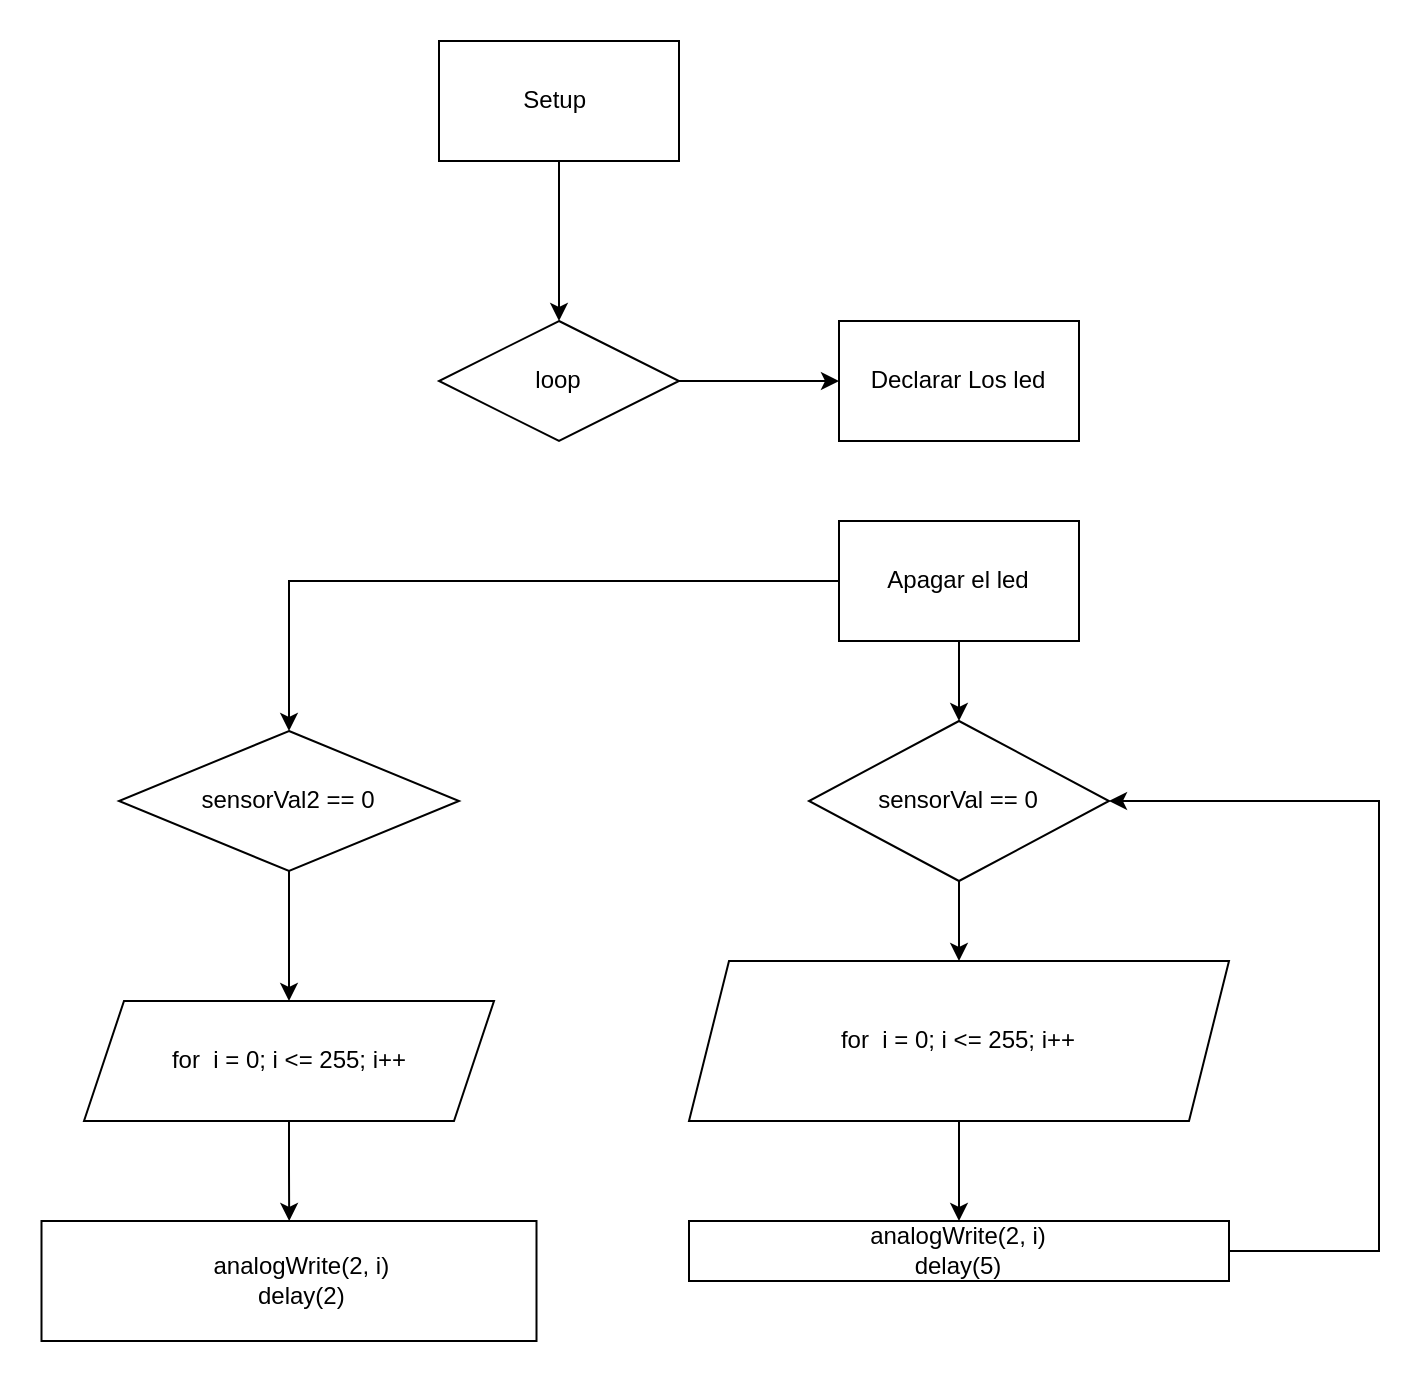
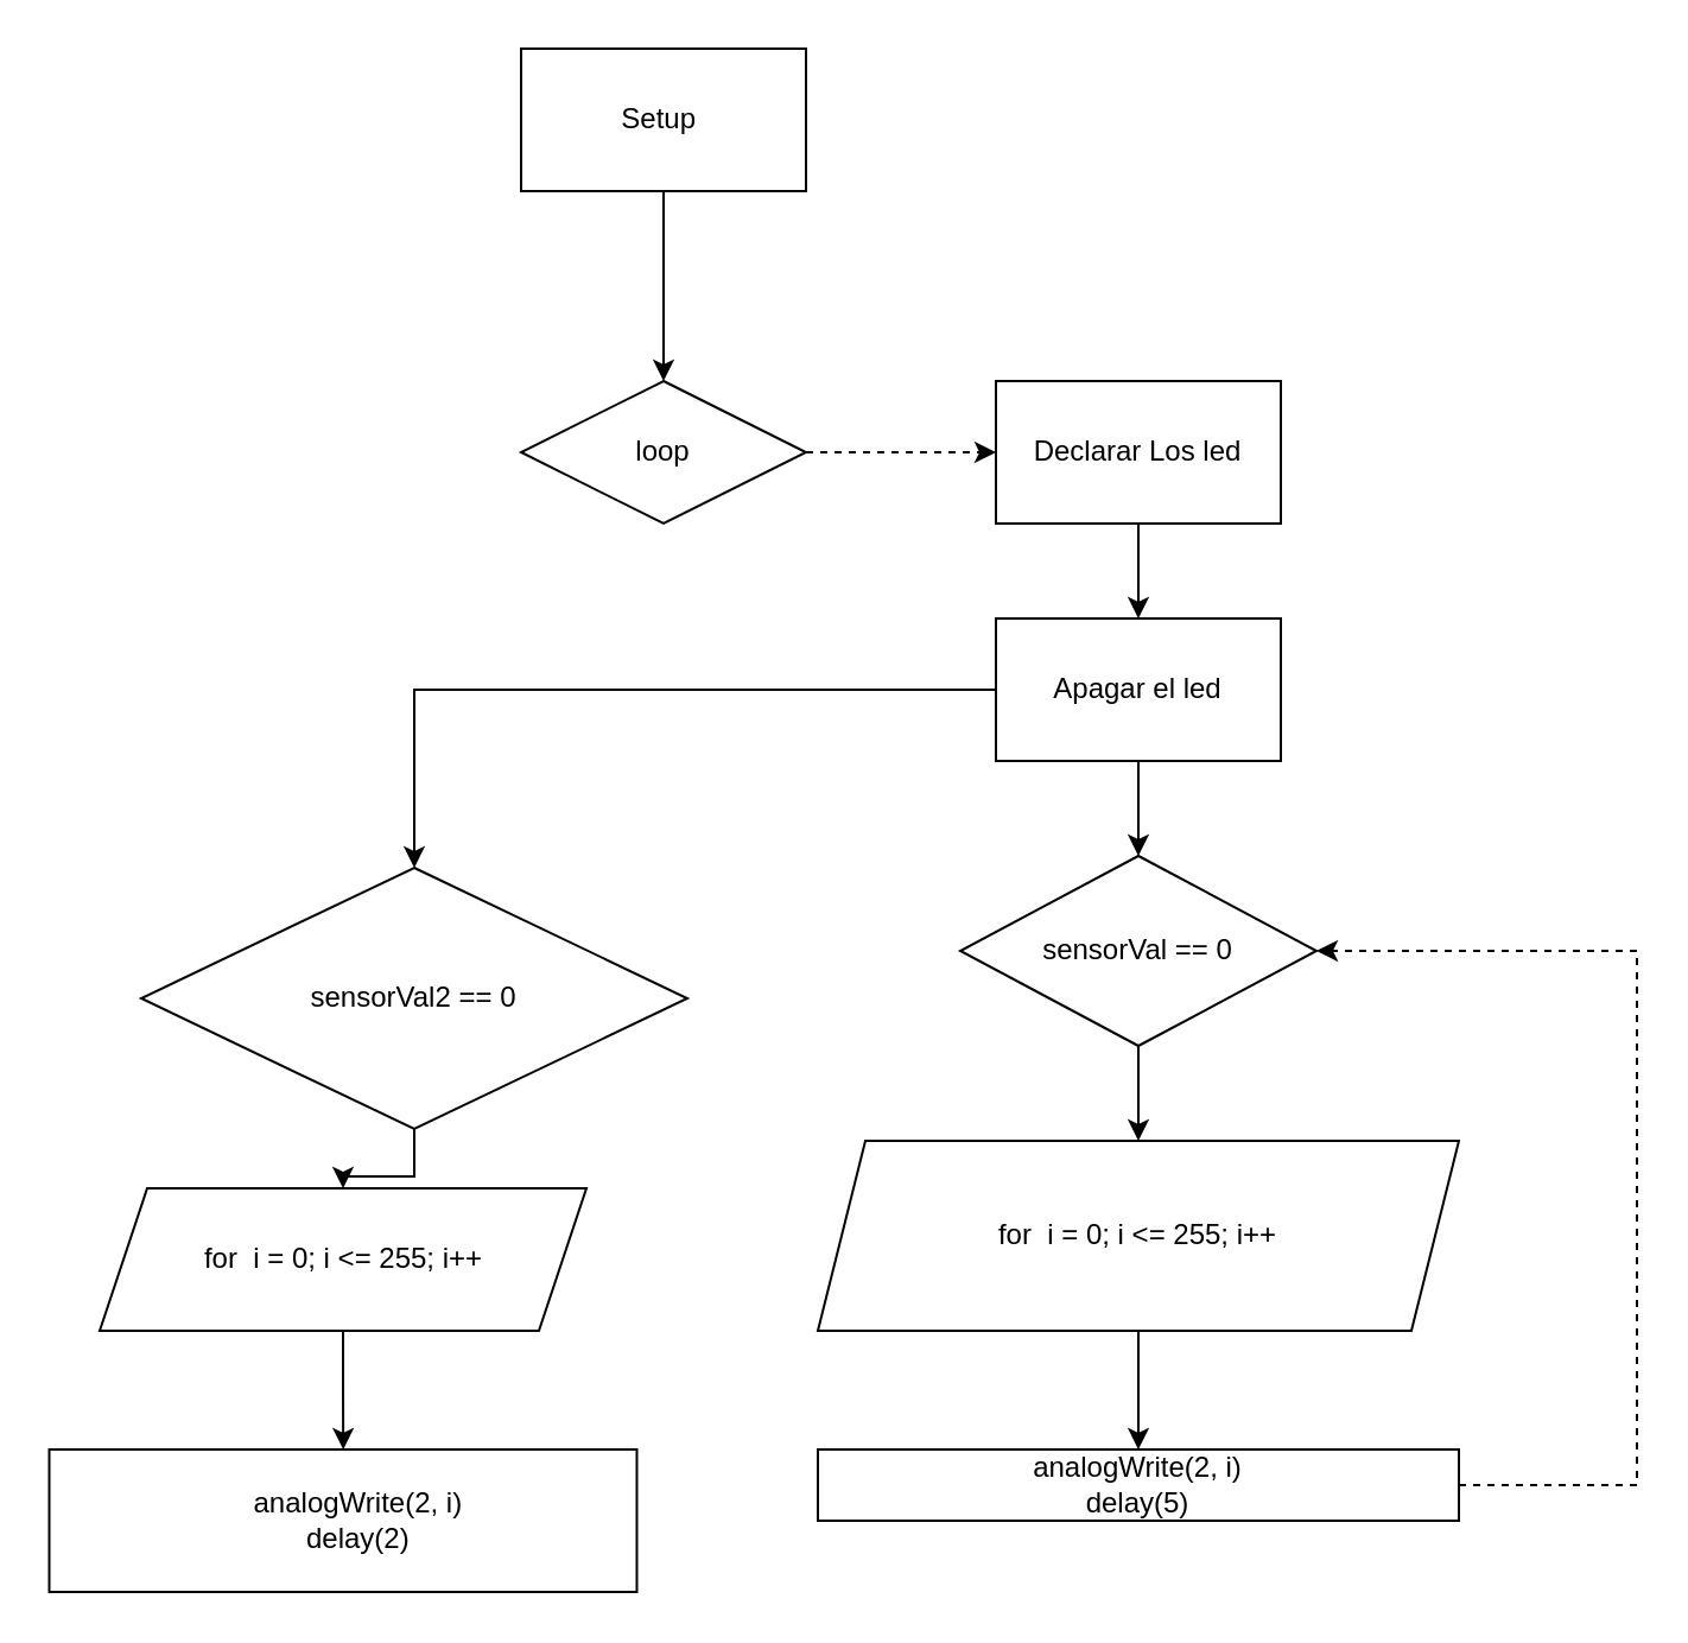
  <mxCell id="0" />
  <mxCell id="1" parent="0" />
  <mxCell id="2" value="" style="edgeStyle=orthogonalEdgeStyle;rounded=0;orthogonalLoop=1;jettySize=auto;html=1;" edge="1" parent="1" source="3" target="5"><mxGeometry relative="1" as="geometry" /></mxCell>
  <mxCell id="3" value="Setup&amp;nbsp;" style="rounded=0;whiteSpace=wrap;html=1;" vertex="1" parent="1"><mxGeometry x="219" y="20" width="120" height="60" as="geometry" /></mxCell>
- <mxCell id="4" value="" style="edgeStyle=orthogonalEdgeStyle;rounded=0;orthogonalLoop=1;jettySize=auto;html=1;" edge="1" parent="1" source="5" target="7"><mxGeometry relative="1" as="geometry" /></mxCell>
+ <mxCell id="4" value="" style="edgeStyle=orthogonalEdgeStyle;rounded=0;orthogonalLoop=1;jettySize=auto;html=1;dashed=1;" edge="1" parent="1" source="5" target="7"><mxGeometry relative="1" as="geometry" /></mxCell>
  <mxCell id="5" value="loop" style="rhombus;whiteSpace=wrap;html=1;" vertex="1" parent="1"><mxGeometry x="219" y="160" width="120" height="60" as="geometry" /></mxCell>
+ <mxCell id="6" style="edgeStyle=orthogonalEdgeStyle;rounded=0;orthogonalLoop=1;jettySize=auto;html=1;entryX=0.5;entryY=0;entryDx=0;entryDy=0;" edge="1" parent="1" source="7" target="10"><mxGeometry relative="1" as="geometry" /></mxCell>
  <mxCell id="7" value="Declarar Los led" style="whiteSpace=wrap;html=1;rounded=0;" vertex="1" parent="1"><mxGeometry x="419" y="160" width="120" height="60" as="geometry" /></mxCell>
  <mxCell id="8" value="" style="edgeStyle=orthogonalEdgeStyle;rounded=0;orthogonalLoop=1;jettySize=auto;html=1;" edge="1" parent="1" source="10" target="12"><mxGeometry relative="1" as="geometry" /></mxCell>
  <mxCell id="9" value="" style="edgeStyle=orthogonalEdgeStyle;rounded=0;orthogonalLoop=1;jettySize=auto;html=1;" edge="1" parent="1" source="10" target="18"><mxGeometry relative="1" as="geometry" /></mxCell>
  <mxCell id="10" value="Apagar el led" style="whiteSpace=wrap;html=1;rounded=0;" vertex="1" parent="1"><mxGeometry x="419" y="260" width="120" height="60" as="geometry" /></mxCell>
  <mxCell id="11" value="" style="edgeStyle=orthogonalEdgeStyle;rounded=0;orthogonalLoop=1;jettySize=auto;html=1;" edge="1" parent="1" source="12" target="14"><mxGeometry relative="1" as="geometry" /></mxCell>
  <mxCell id="12" value="sensorVal == 0" style="rhombus;whiteSpace=wrap;html=1;rounded=0;" vertex="1" parent="1"><mxGeometry x="404" y="360" width="150" height="80" as="geometry" /></mxCell>
  <mxCell id="13" value="" style="edgeStyle=orthogonalEdgeStyle;rounded=0;orthogonalLoop=1;jettySize=auto;html=1;" edge="1" parent="1" source="14" target="16"><mxGeometry relative="1" as="geometry" /></mxCell>
  <mxCell id="14" value="for&amp;nbsp;&amp;nbsp;i = 0; i &amp;lt;= 255; i++" style="shape=parallelogram;perimeter=parallelogramPerimeter;whiteSpace=wrap;html=1;fixedSize=1;rounded=0;" vertex="1" parent="1"><mxGeometry x="344" y="480" width="270" height="80" as="geometry" /></mxCell>
- <mxCell id="15" style="edgeStyle=orthogonalEdgeStyle;rounded=0;orthogonalLoop=1;jettySize=auto;html=1;entryX=1;entryY=0.5;entryDx=0;entryDy=0;" edge="1" parent="1" source="16" target="12"><mxGeometry relative="1" as="geometry"><Array as="points"><mxPoint x="689" y="625" /><mxPoint x="689" y="400" /></Array></mxGeometry></mxCell>
+ <mxCell id="15" style="edgeStyle=orthogonalEdgeStyle;rounded=0;orthogonalLoop=1;jettySize=auto;html=1;entryX=1;entryY=0.5;entryDx=0;entryDy=0;dashed=1;" edge="1" parent="1" source="16" target="12"><mxGeometry relative="1" as="geometry"><Array as="points"><mxPoint x="689" y="625" /><mxPoint x="689" y="400" /></Array></mxGeometry></mxCell>
  <mxCell id="16" value="analogWrite(2, i)&lt;br&gt;delay(5)" style="whiteSpace=wrap;html=1;rounded=0;" vertex="1" parent="1"><mxGeometry x="344" y="610" width="270" height="30" as="geometry" /></mxCell>
  <mxCell id="17" value="" style="edgeStyle=orthogonalEdgeStyle;rounded=0;orthogonalLoop=1;jettySize=auto;html=1;" edge="1" parent="1" source="18" target="20"><mxGeometry relative="1" as="geometry" /></mxCell>
- <mxCell id="18" value="sensorVal2 == 0" style="rhombus;whiteSpace=wrap;html=1;rounded=0;" vertex="1" parent="1"><mxGeometry x="59" y="365" width="170" height="70" as="geometry" /></mxCell>
+ <mxCell id="18" value="sensorVal2 == 0" style="rhombus;whiteSpace=wrap;html=1;rounded=0;" vertex="1" parent="1"><mxGeometry x="59" y="365" width="230" height="110" as="geometry" /></mxCell>
  <mxCell id="19" value="" style="edgeStyle=orthogonalEdgeStyle;rounded=0;orthogonalLoop=1;jettySize=auto;html=1;" edge="1" parent="1" source="20" target="21"><mxGeometry relative="1" as="geometry" /></mxCell>
  <mxCell id="20" value="&lt;span&gt;for&amp;nbsp;&amp;nbsp;i = 0; i &amp;lt;= 255; i++&lt;/span&gt;" style="shape=parallelogram;perimeter=parallelogramPerimeter;whiteSpace=wrap;html=1;fixedSize=1;rounded=0;" vertex="1" parent="1"><mxGeometry x="41.5" y="500" width="205" height="60" as="geometry" /></mxCell>
  <mxCell id="21" value="&lt;div&gt;&amp;nbsp; &amp;nbsp; analogWrite(2, i)&lt;/div&gt;&lt;div&gt;&amp;nbsp; &amp;nbsp; delay(2)&lt;/div&gt;" style="whiteSpace=wrap;html=1;rounded=0;" vertex="1" parent="1"><mxGeometry x="20.25" y="610" width="247.5" height="60" as="geometry" /></mxCell>
